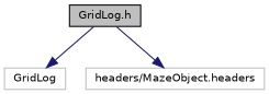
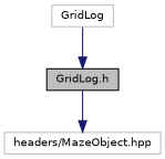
  digraph {
    node [color=grey75 fillcolor=white fontname=Helvetica fontsize=10 shape=record style=filled]
    edge [color=midnightblue fontname=Helvetica fontsize=10 labelfontname=Helvetica labelfontsize=10 style=solid]
    n1 [color=black fillcolor=grey75 fontcolor=black height=0.2 label="GridLog.h" width=0.4]
    n2 [height=0.2 label=GridLog width=0.4]
-   n3 [height=0.2 label="headers/MazeObject.headers" width=0.4]
-   n1 -> n2
+   n3 [height=0.2 label="headers/MazeObject.hpp" width=0.4]
+   n2 -> n1
    n1 -> n3
  }
